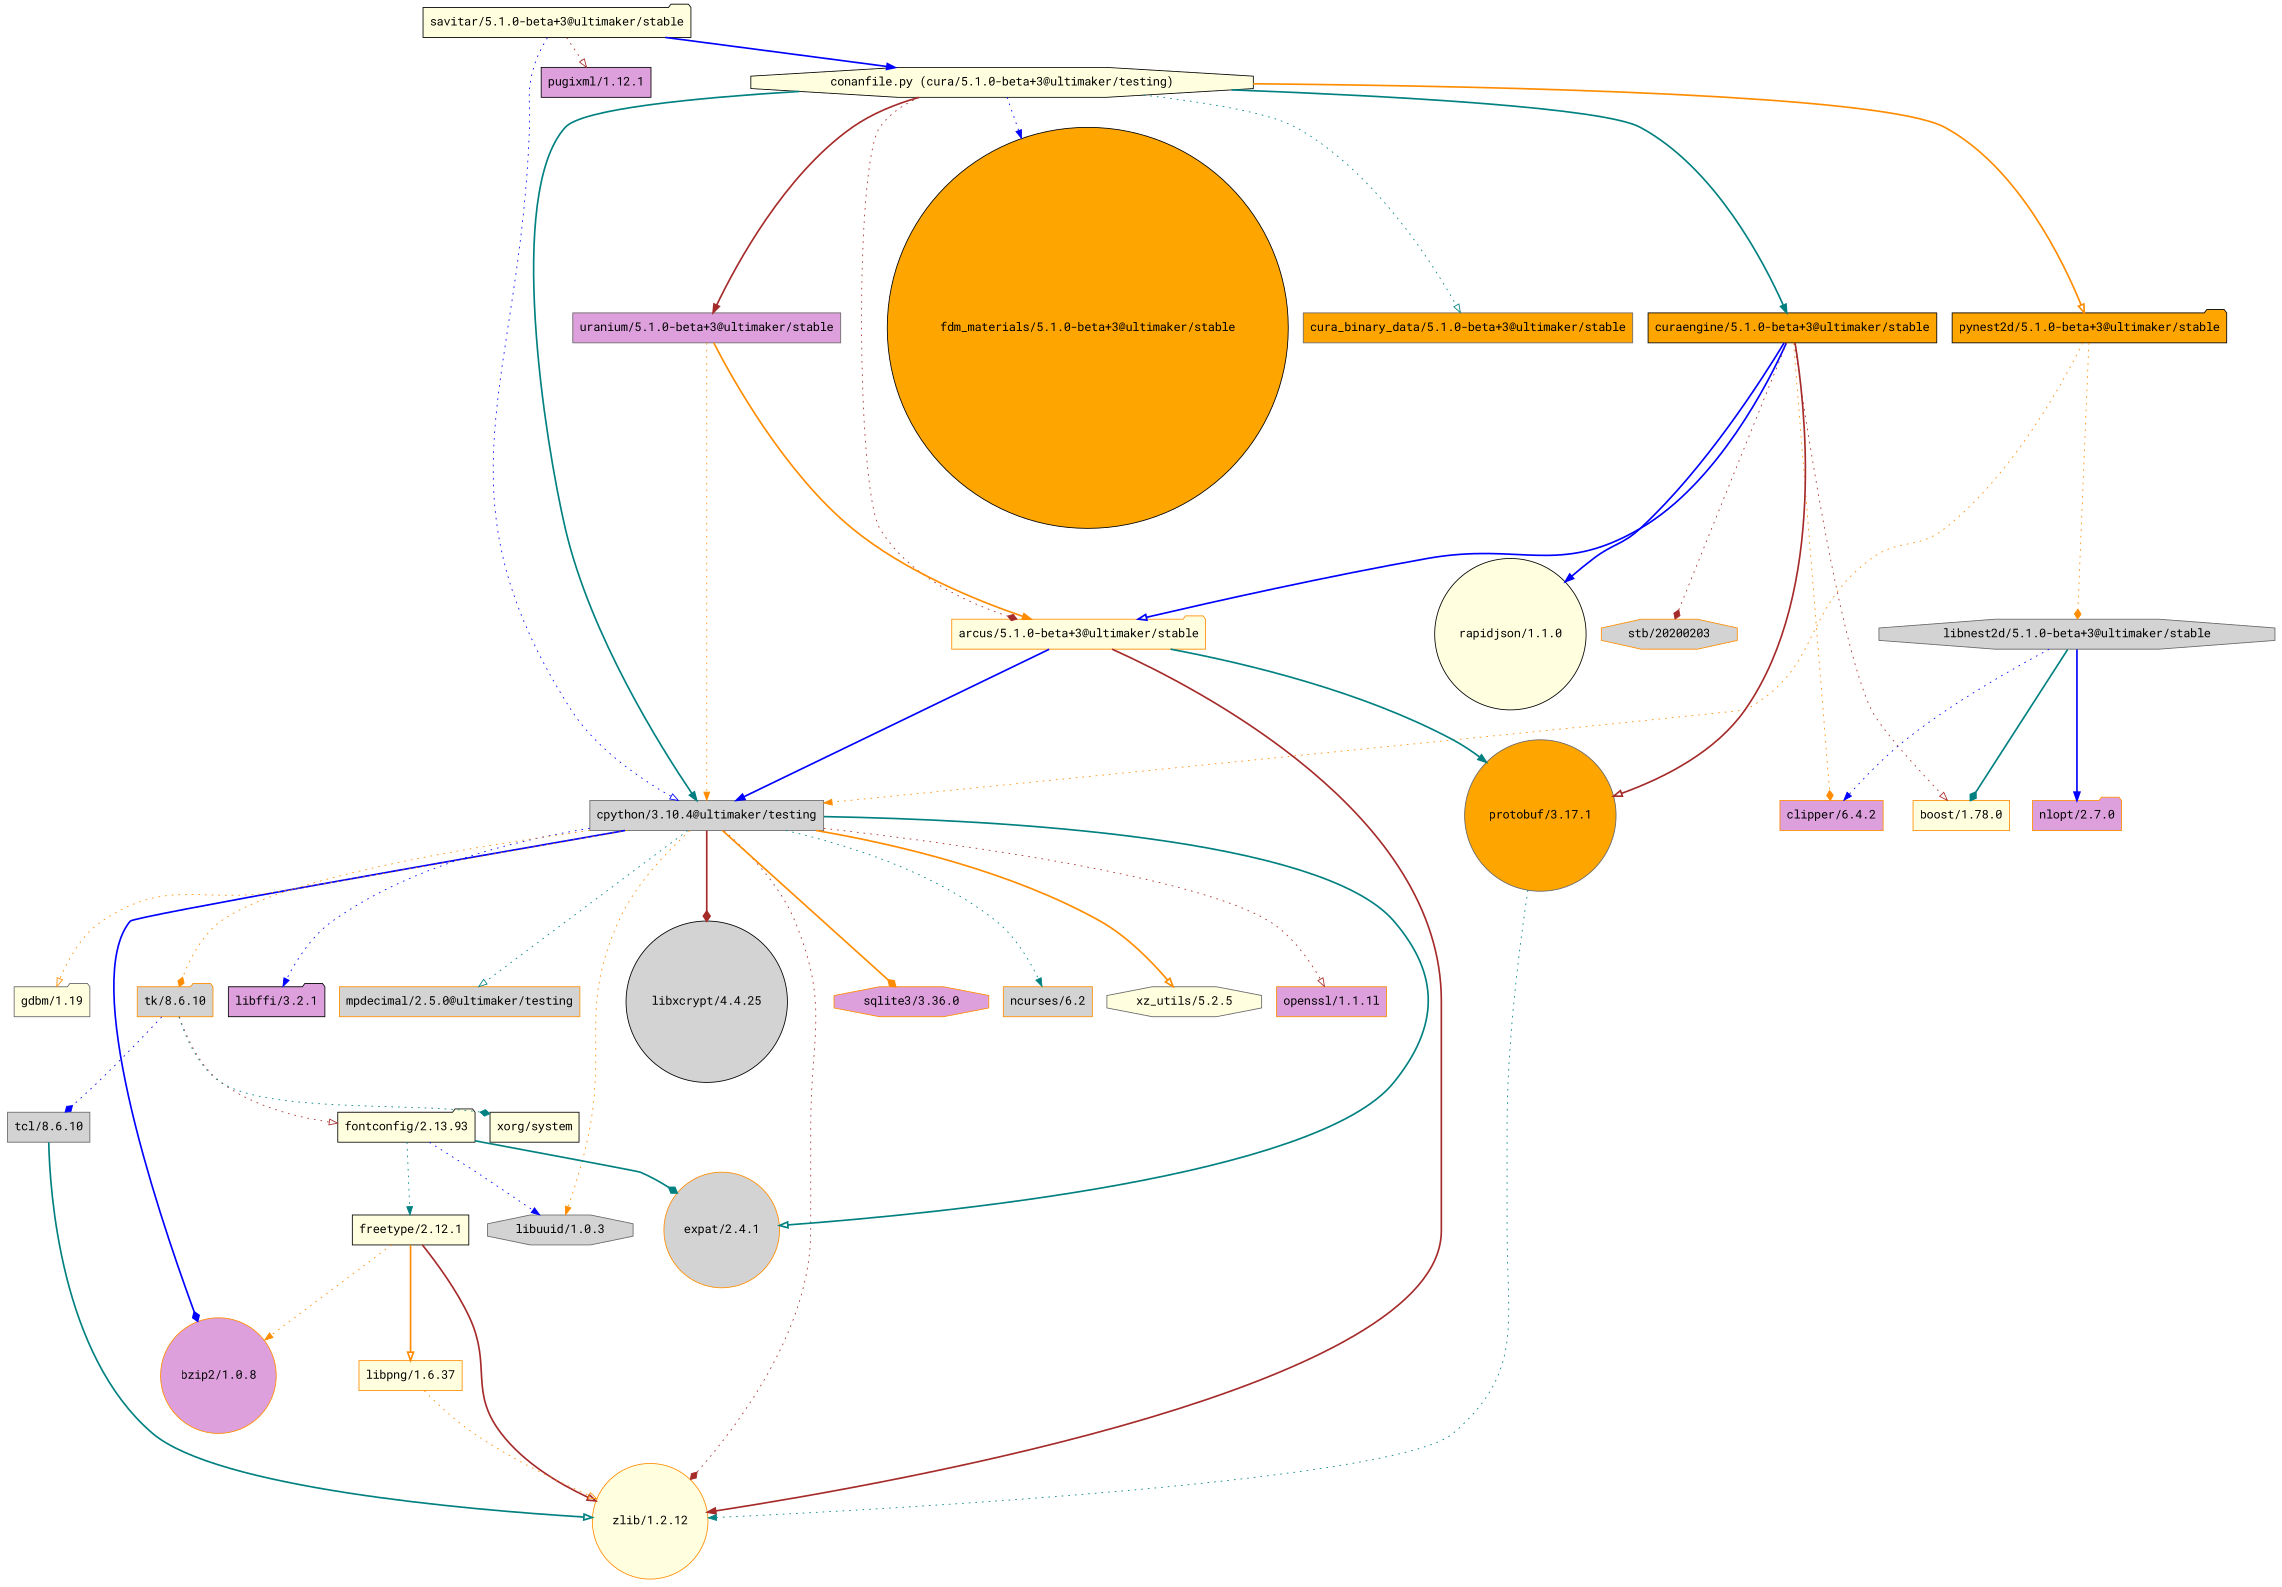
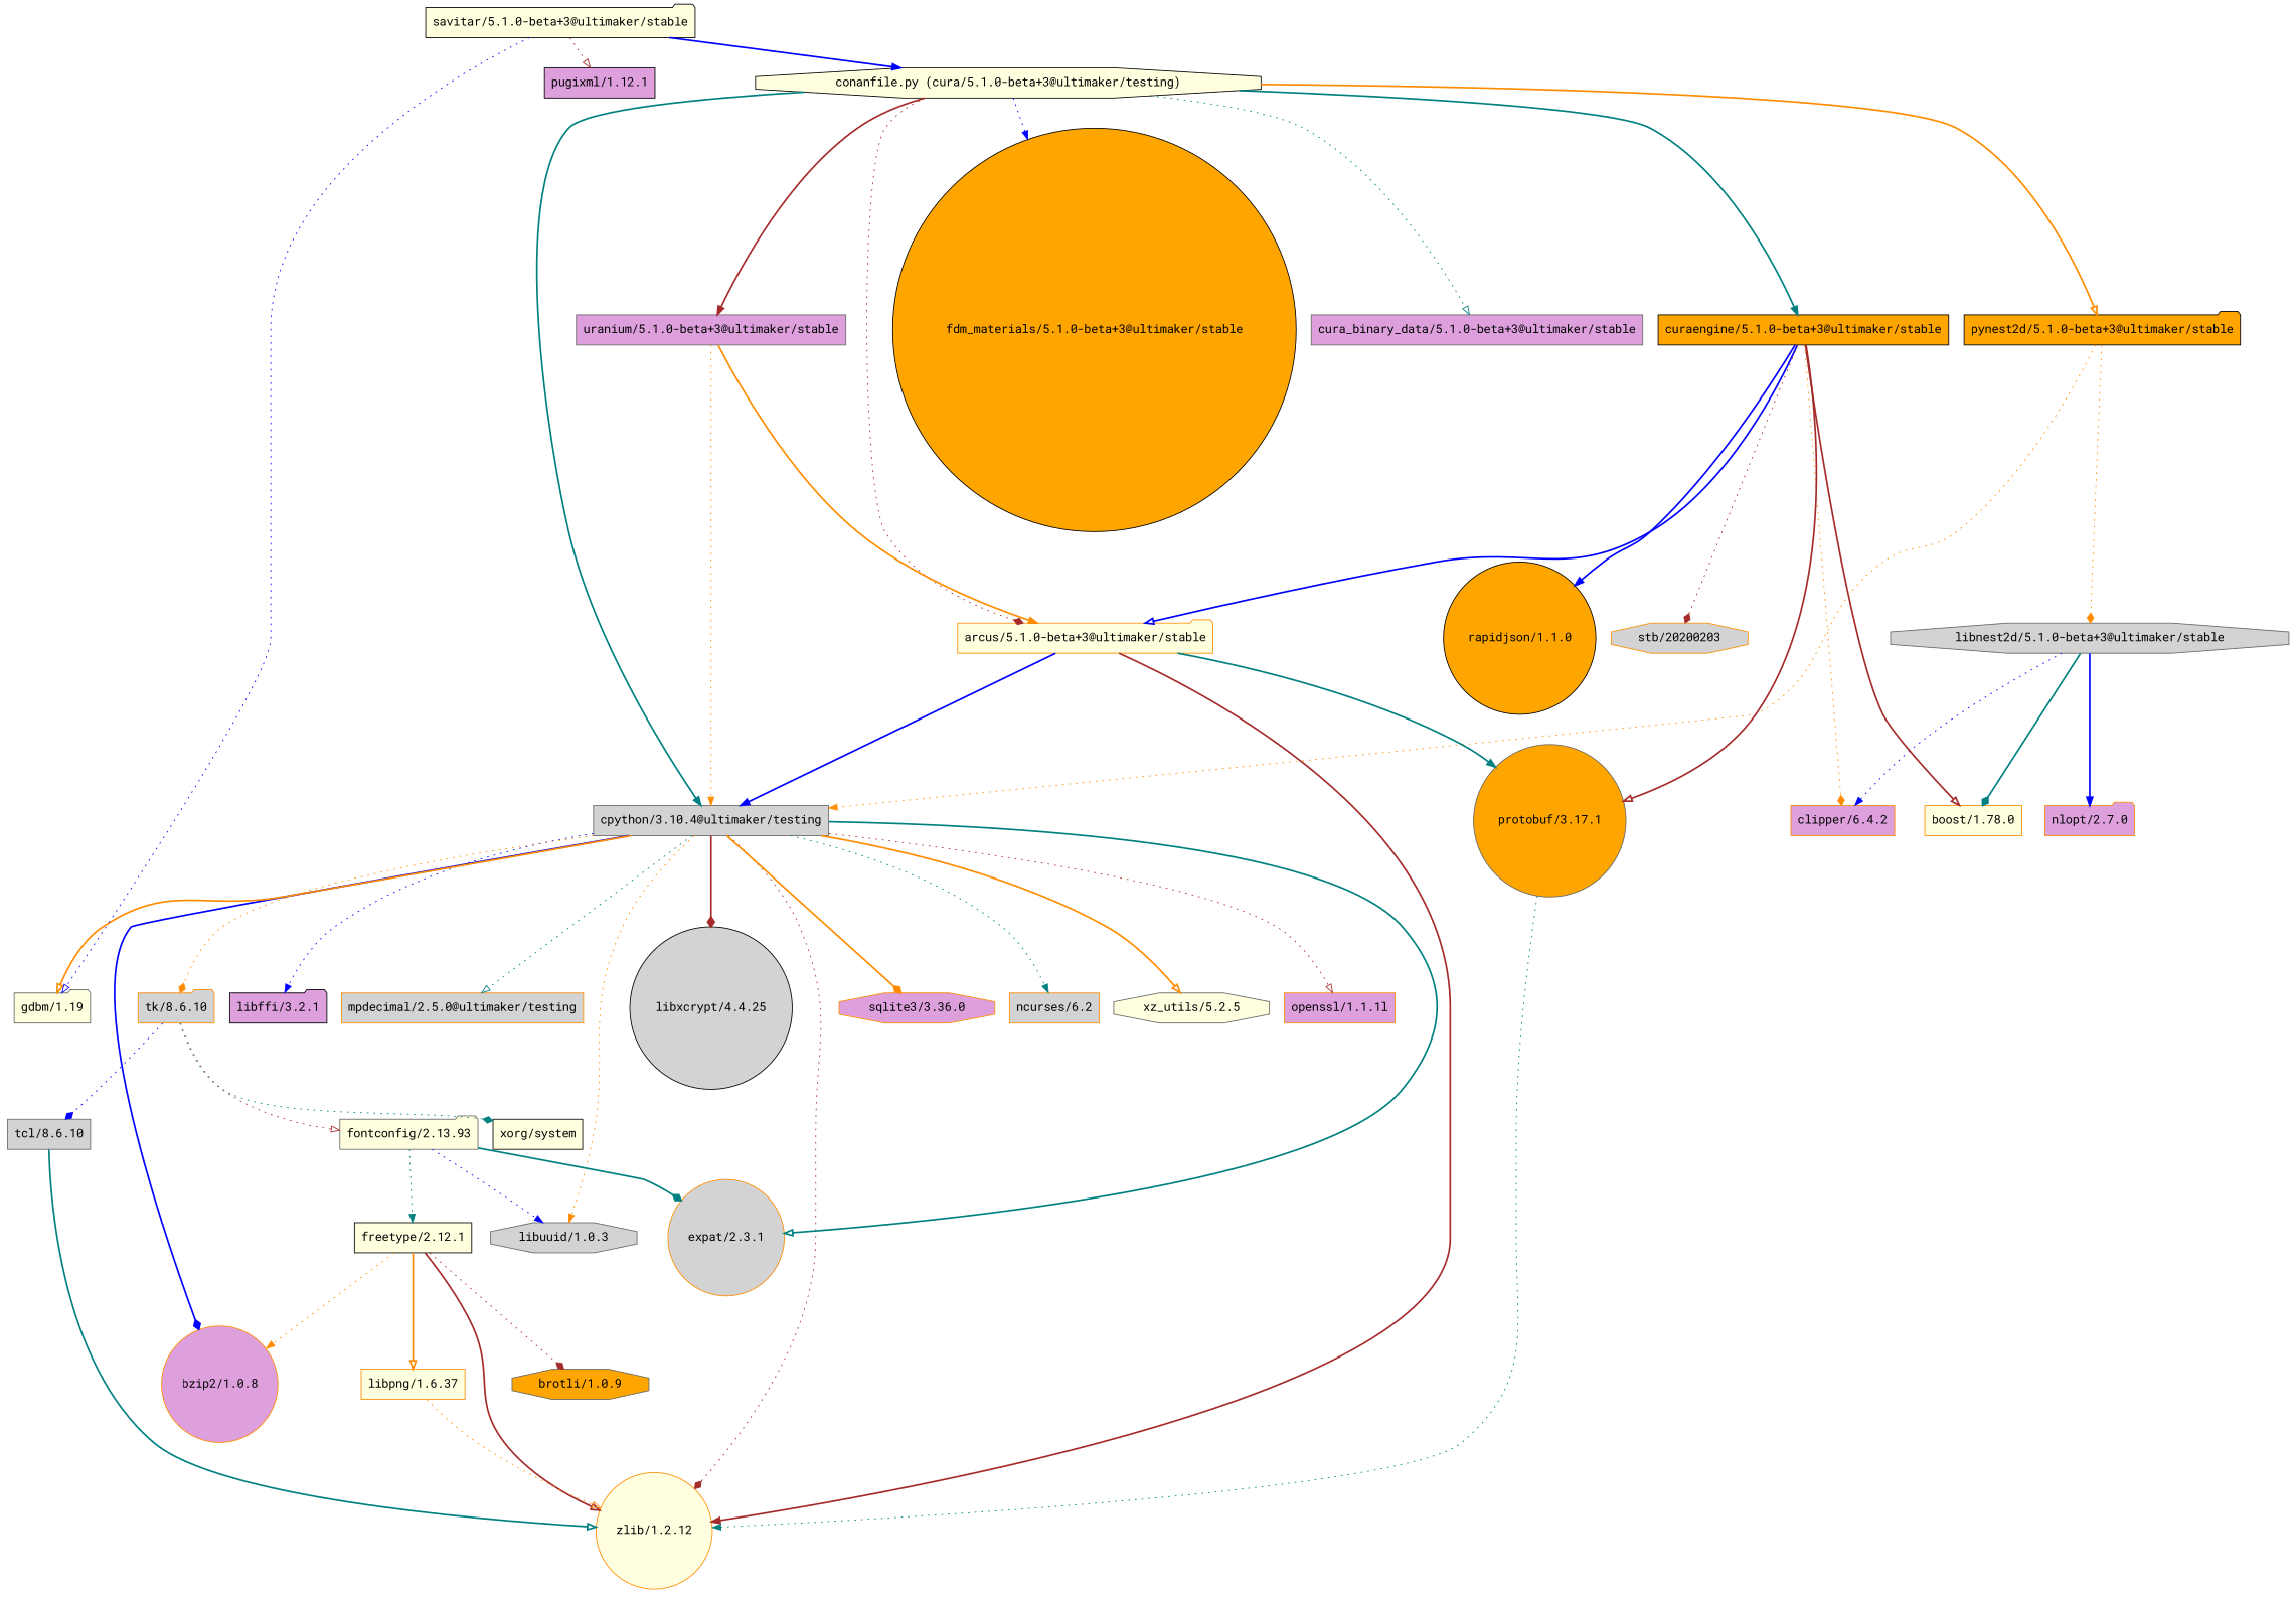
  digraph {
    fontname="Roboto Mono"
    node [color=darkorange fillcolor=lightyellow fontname="Roboto Mono" shape=box style=filled]
    edge [arrowhead=normal color=darkorange fontname="Roboto Mono" style=dotted]
    "cpython/3.10.4@ultimaker/testing" [color=gray40 fillcolor=lightgrey]
    "zlib/1.2.12" [shape=circle]
    "openssl/1.1.1l" [fillcolor=plum]
-   "expat/2.4.1" [fillcolor=lightgrey shape=circle]
+   "expat/2.4.1" [fillcolor=lightgrey shape=circle label="expat/2.3.1"]
    "libffi/3.2.1" [color=black fillcolor=plum shape=folder]
    "mpdecimal/2.5.0@ultimaker/testing" [fillcolor=lightgrey]
    "libuuid/1.0.3" [color=gray40 fillcolor=lightgrey shape=octagon]
    "libxcrypt/4.4.25" [color=black fillcolor=lightgrey shape=circle]
    "bzip2/1.0.8" [fillcolor=plum shape=circle]
    "gdbm/1.19" [color=gray40 shape=folder]
    "sqlite3/3.36.0" [fillcolor=plum shape=octagon]
    "tk/8.6.10" [fillcolor=lightgrey shape=folder]
    "ncurses/6.2" [fillcolor=lightgrey]
    "xz_utils/5.2.5" [color=gray40 shape=octagon]
    "tcl/8.6.10" [color=gray40 fillcolor=lightgrey]
-   "fontconfig/2.13.93" [color=black shape=folder]
+   "fontconfig/2.13.93" [color=gray40 shape=folder]
    "xorg/system" [color=black]
    "freetype/2.12.1" [color=black]
    "pynest2d/5.1.0-beta+3@ultimaker/stable" [color=black fillcolor=orange shape=folder]
    "libnest2d/5.1.0-beta+3@ultimaker/stable" [color=gray40 fillcolor=lightgrey shape=octagon]
    "clipper/6.4.2" [fillcolor=plum]
    "boost/1.78.0"
    "nlopt/2.7.0" [fillcolor=plum shape=folder]
    "libpng/1.6.37"
+   "brotli/1.0.9" [color=gray40 fillcolor=orange shape=octagon]
    "savitar/5.1.0-beta+3@ultimaker/stable" [color=black shape=folder]
    "pugixml/1.12.1" [color=black fillcolor=plum]
    "conanfile.py (cura/5.1.0-beta+3@ultimaker/testing)" [color=black shape=octagon]
    "arcus/5.1.0-beta+3@ultimaker/stable" [shape=folder]
    "protobuf/3.17.1" [color=gray40 fillcolor=orange shape=circle]
    "curaengine/5.1.0-beta+3@ultimaker/stable" [color=black fillcolor=orange]
-   "rapidjson/1.1.0" [color=black shape=circle]
+   "rapidjson/1.1.0" [color=black fillcolor=orange shape=circle]
    "stb/20200203" [fillcolor=lightgrey shape=octagon]
    "uranium/5.1.0-beta+3@ultimaker/stable" [color=gray40 fillcolor=plum]
    "fdm_materials/5.1.0-beta+3@ultimaker/stable" [color=black fillcolor=orange shape=circle]
-   "cura_binary_data/5.1.0-beta+3@ultimaker/stable" [color=gray40 fillcolor=orange]
+   "cura_binary_data/5.1.0-beta+3@ultimaker/stable" [color=gray40 fillcolor=plum]
    "cpython/3.10.4@ultimaker/testing" -> "zlib/1.2.12" [arrowhead=diamond color=brown]
    "cpython/3.10.4@ultimaker/testing" -> "openssl/1.1.1l" [arrowhead=onormal color=brown]
    "cpython/3.10.4@ultimaker/testing" -> "expat/2.4.1" [arrowhead=onormal color=teal style=bold]
    "cpython/3.10.4@ultimaker/testing" -> "libffi/3.2.1" [color=blue]
    "cpython/3.10.4@ultimaker/testing" -> "mpdecimal/2.5.0@ultimaker/testing" [arrowhead=onormal color=teal]
    "cpython/3.10.4@ultimaker/testing" -> "libuuid/1.0.3"
    "cpython/3.10.4@ultimaker/testing" -> "libxcrypt/4.4.25" [arrowhead=diamond color=brown style=bold]
    "cpython/3.10.4@ultimaker/testing" -> "bzip2/1.0.8" [arrowhead=diamond color=blue style=bold]
-   "cpython/3.10.4@ultimaker/testing" -> "gdbm/1.19" [arrowhead=onormal]
+   "cpython/3.10.4@ultimaker/testing" -> "gdbm/1.19" [arrowhead=onormal style=bold]
    "cpython/3.10.4@ultimaker/testing" -> "sqlite3/3.36.0" [arrowhead=diamond style=bold]
    "cpython/3.10.4@ultimaker/testing" -> "tk/8.6.10" [arrowhead=diamond]
    "cpython/3.10.4@ultimaker/testing" -> "ncurses/6.2" [color=teal]
    "cpython/3.10.4@ultimaker/testing" -> "xz_utils/5.2.5" [arrowhead=onormal style=bold]
    "tk/8.6.10" -> "tcl/8.6.10" [arrowhead=diamond color=blue]
    "tk/8.6.10" -> "fontconfig/2.13.93" [arrowhead=onormal color=brown]
    "tk/8.6.10" -> "xorg/system" [arrowhead=diamond color=teal]
    "tcl/8.6.10" -> "zlib/1.2.12" [arrowhead=onormal color=teal style=bold]
    "fontconfig/2.13.93" -> "expat/2.4.1" [arrowhead=diamond color=teal style=bold]
    "fontconfig/2.13.93" -> "libuuid/1.0.3" [color=blue]
    "fontconfig/2.13.93" -> "freetype/2.12.1" [color=teal]
    "freetype/2.12.1" -> "zlib/1.2.12" [arrowhead=onormal color=brown style=bold]
    "freetype/2.12.1" -> "bzip2/1.0.8"
    "freetype/2.12.1" -> "libpng/1.6.37" [arrowhead=onormal style=bold]
+   "freetype/2.12.1" -> "brotli/1.0.9" [arrowhead=diamond color=brown]
    "pynest2d/5.1.0-beta+3@ultimaker/stable" -> "cpython/3.10.4@ultimaker/testing"
    "pynest2d/5.1.0-beta+3@ultimaker/stable" -> "libnest2d/5.1.0-beta+3@ultimaker/stable" [arrowhead=diamond]
    "libnest2d/5.1.0-beta+3@ultimaker/stable" -> "clipper/6.4.2" [color=blue]
    "libnest2d/5.1.0-beta+3@ultimaker/stable" -> "boost/1.78.0" [arrowhead=diamond color=teal style=bold]
    "libnest2d/5.1.0-beta+3@ultimaker/stable" -> "nlopt/2.7.0" [color=blue style=bold]
    "libpng/1.6.37" -> "zlib/1.2.12" [arrowhead=onormal]
-   "savitar/5.1.0-beta+3@ultimaker/stable" -> "cpython/3.10.4@ultimaker/testing" [arrowhead=onormal color=blue]
+   "savitar/5.1.0-beta+3@ultimaker/stable" -> "gdbm/1.19" [arrowhead=onormal color=blue]
    "savitar/5.1.0-beta+3@ultimaker/stable" -> "pugixml/1.12.1" [arrowhead=onormal color=brown]
    "savitar/5.1.0-beta+3@ultimaker/stable" -> "conanfile.py (cura/5.1.0-beta+3@ultimaker/testing)" [color=blue style=bold]
    "conanfile.py (cura/5.1.0-beta+3@ultimaker/testing)" -> "cpython/3.10.4@ultimaker/testing" [color=teal style=bold]
    "conanfile.py (cura/5.1.0-beta+3@ultimaker/testing)" -> "pynest2d/5.1.0-beta+3@ultimaker/stable" [arrowhead=onormal style=bold]
    "conanfile.py (cura/5.1.0-beta+3@ultimaker/testing)" -> "arcus/5.1.0-beta+3@ultimaker/stable" [arrowhead=diamond color=brown]
    "conanfile.py (cura/5.1.0-beta+3@ultimaker/testing)" -> "curaengine/5.1.0-beta+3@ultimaker/stable" [color=teal style=bold]
    "conanfile.py (cura/5.1.0-beta+3@ultimaker/testing)" -> "uranium/5.1.0-beta+3@ultimaker/stable" [color=brown style=bold]
    "conanfile.py (cura/5.1.0-beta+3@ultimaker/testing)" -> "fdm_materials/5.1.0-beta+3@ultimaker/stable" [color=blue]
    "conanfile.py (cura/5.1.0-beta+3@ultimaker/testing)" -> "cura_binary_data/5.1.0-beta+3@ultimaker/stable" [arrowhead=onormal color=teal]
    "arcus/5.1.0-beta+3@ultimaker/stable" -> "cpython/3.10.4@ultimaker/testing" [color=blue style=bold]
    "arcus/5.1.0-beta+3@ultimaker/stable" -> "zlib/1.2.12" [color=brown style=bold]
    "arcus/5.1.0-beta+3@ultimaker/stable" -> "protobuf/3.17.1" [color=teal style=bold]
    "protobuf/3.17.1" -> "zlib/1.2.12" [color=teal]
    "curaengine/5.1.0-beta+3@ultimaker/stable" -> "clipper/6.4.2" [arrowhead=diamond]
-   "curaengine/5.1.0-beta+3@ultimaker/stable" -> "boost/1.78.0" [arrowhead=onormal color=brown]
+   "curaengine/5.1.0-beta+3@ultimaker/stable" -> "boost/1.78.0" [arrowhead=onormal color=brown style=bold]
    "curaengine/5.1.0-beta+3@ultimaker/stable" -> "arcus/5.1.0-beta+3@ultimaker/stable" [arrowhead=onormal color=blue style=bold]
    "curaengine/5.1.0-beta+3@ultimaker/stable" -> "protobuf/3.17.1" [arrowhead=onormal color=brown style=bold]
    "curaengine/5.1.0-beta+3@ultimaker/stable" -> "rapidjson/1.1.0" [color=blue style=bold]
    "curaengine/5.1.0-beta+3@ultimaker/stable" -> "stb/20200203" [arrowhead=diamond color=brown]
    "uranium/5.1.0-beta+3@ultimaker/stable" -> "cpython/3.10.4@ultimaker/testing"
    "uranium/5.1.0-beta+3@ultimaker/stable" -> "arcus/5.1.0-beta+3@ultimaker/stable" [style=bold]
  }
